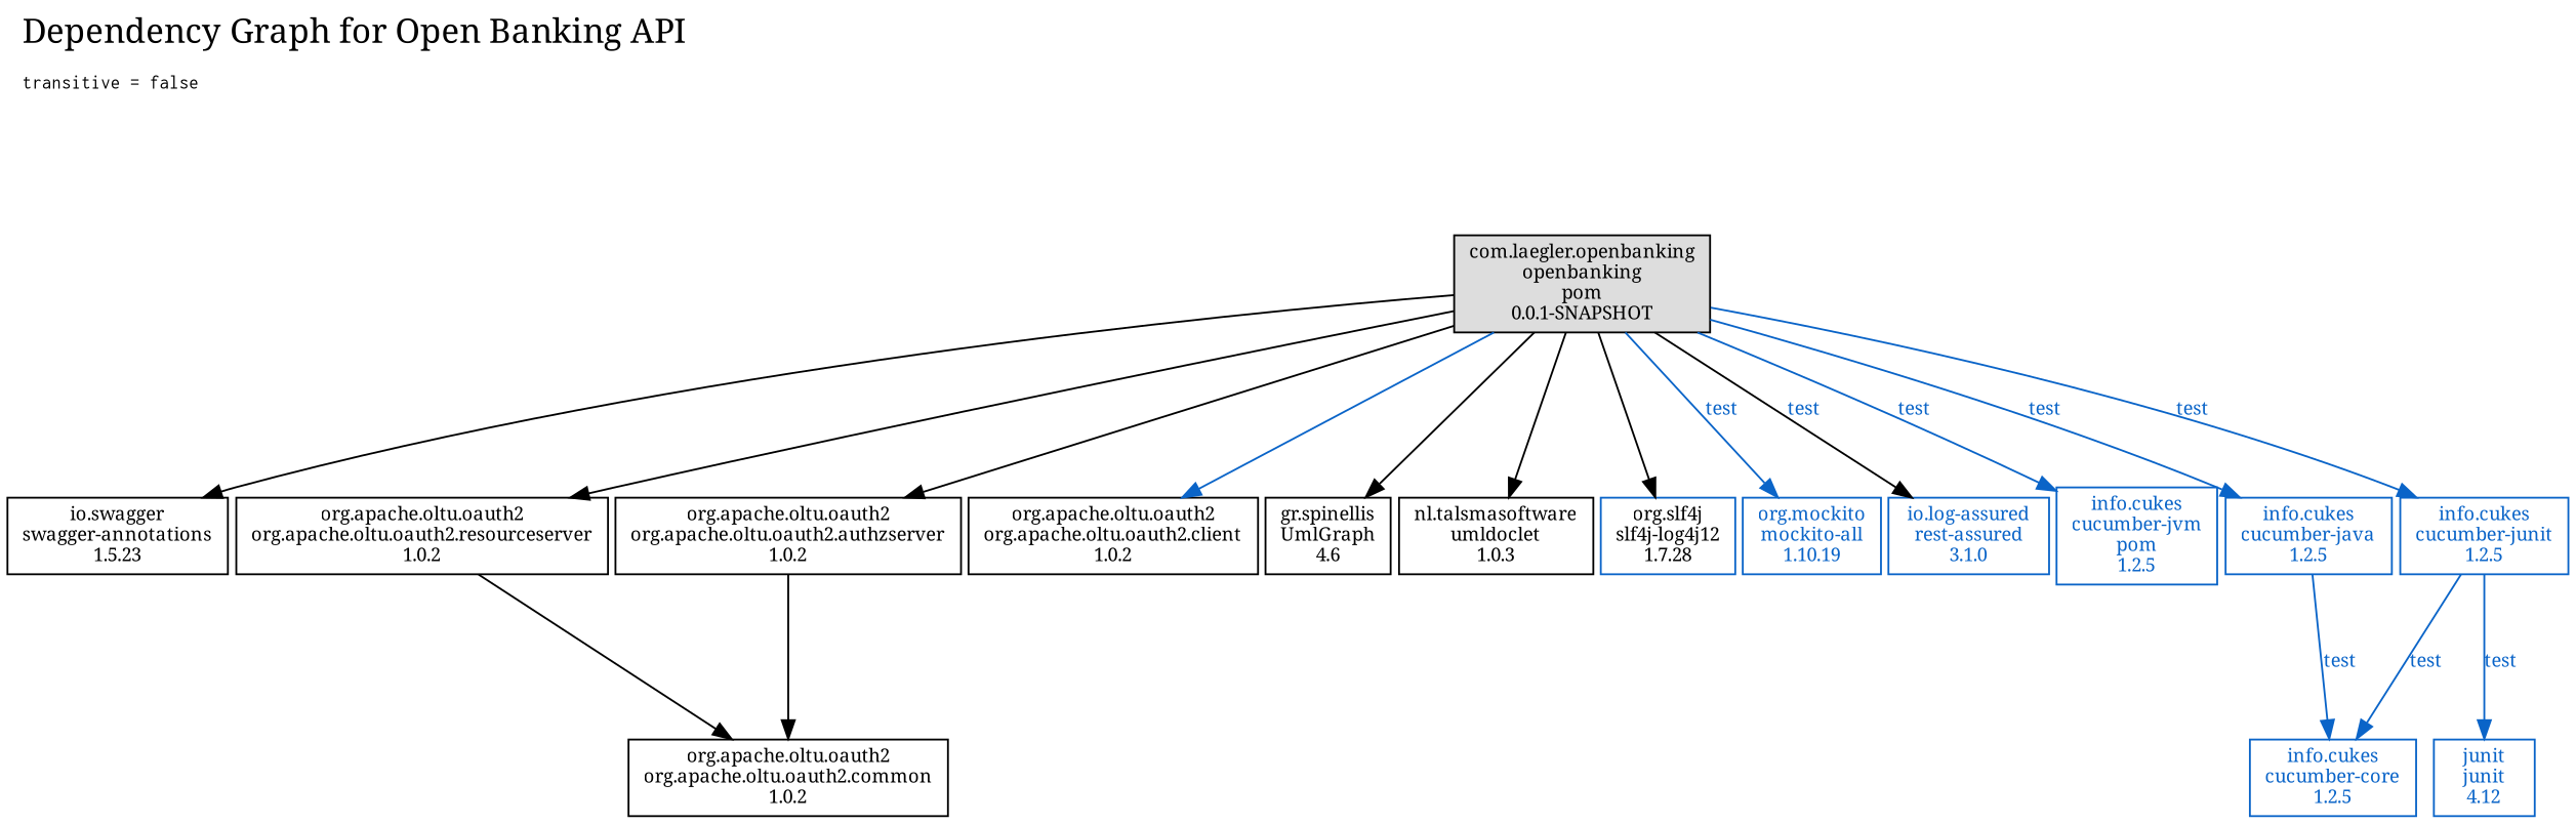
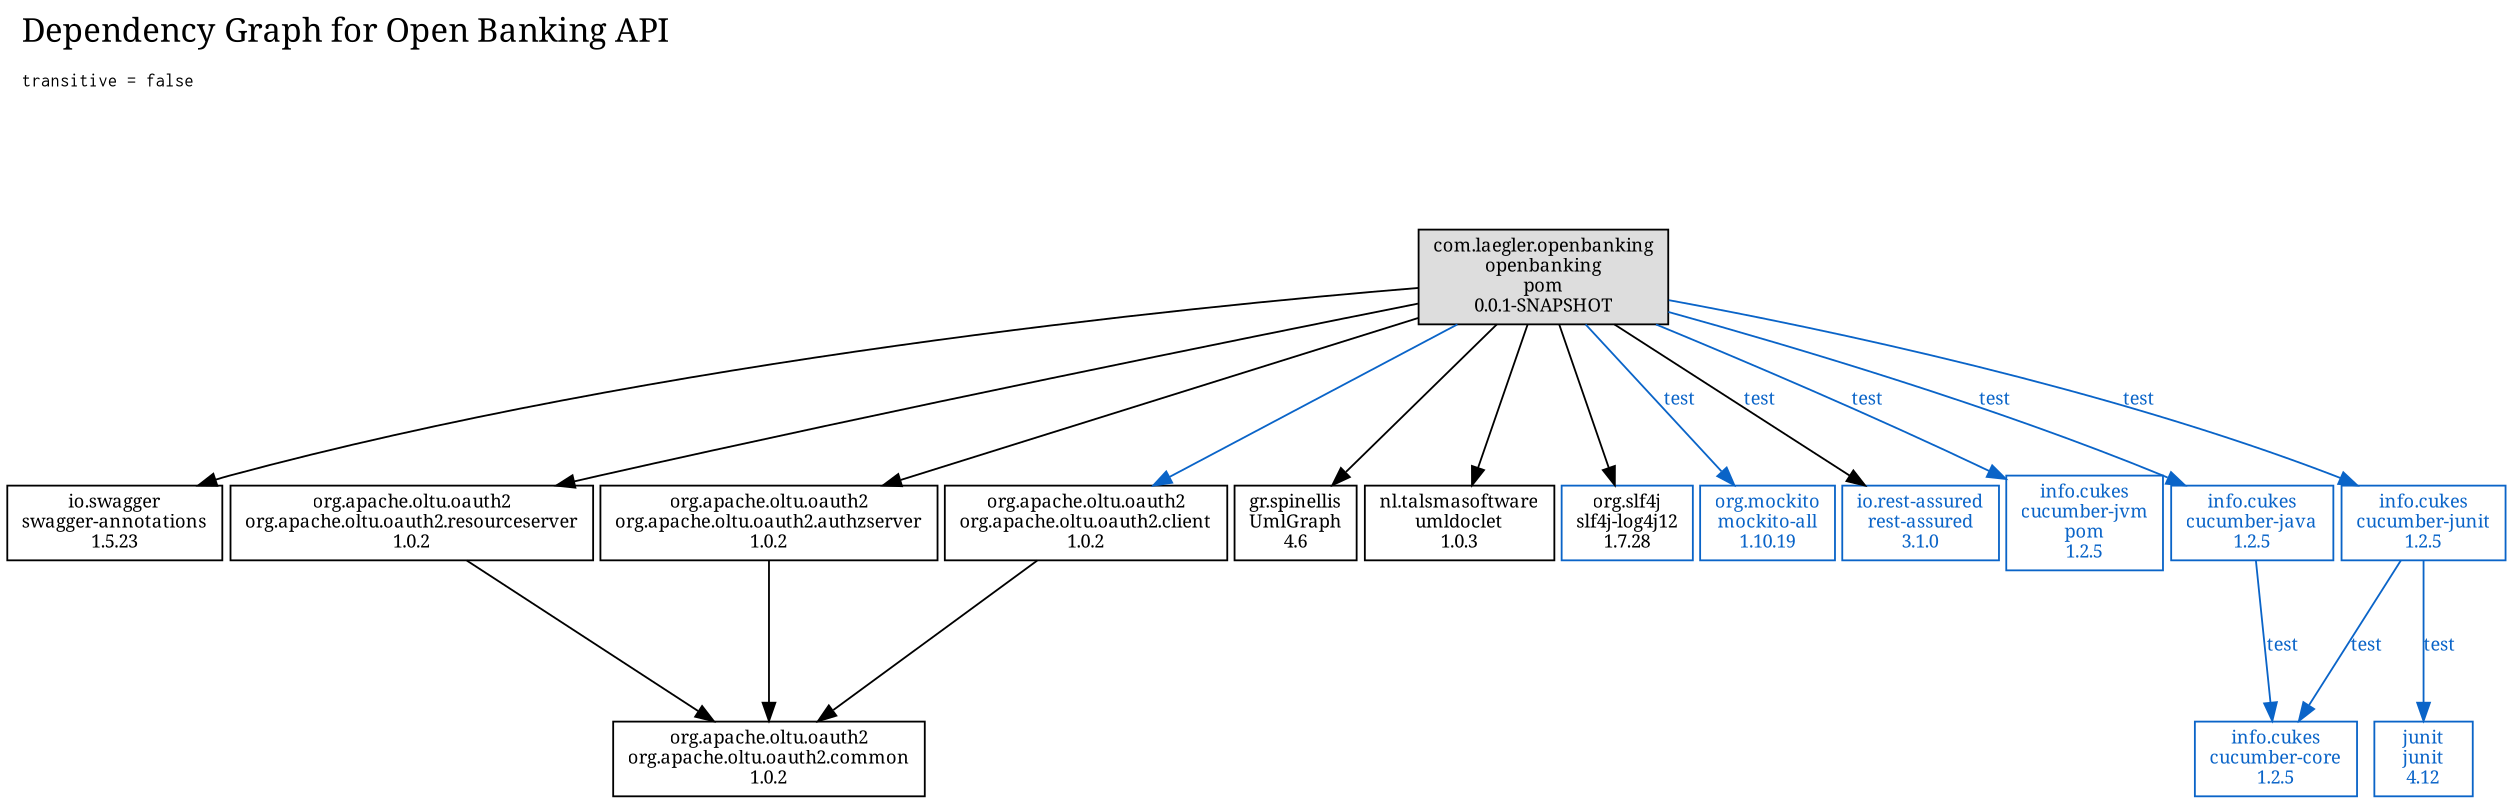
  digraph {
    fontname="Noto Serif"
    fontsize=18
    label=<<table border="0" cellpadding="0" cellspacing="0"><tr><td>Dependency Graph for Open Banking API</td></tr><tr><td><font color="black" face="Courier" point-size="10"> </font></td></tr><tr><td align="LEFT"><font color="black" face="Courier" point-size="10">transitive = false</font></td></tr><tr><td><font color="black" face="Courier" point-size="10"> </font></td></tr></table>>
    labeljust=l
    labelloc=t
    nodesep=.05
    rankdir=TB
    ranksep=1
    node [color=black fillcolor=white fontcolor=black fontname="Noto Serif" fontsize=10 shape=rectangle style="solid,filled"]
    edge [color=black fontcolor=black fontname="Noto Serif" fontsize=10 style=solid weight=1.0]
    n1 [fillcolor="#dddddd" label="com.laegler.openbanking\nopenbanking\npom\n0.0.1-SNAPSHOT"]
    n2 [label="io.swagger\nswagger-annotations\n1.5.23"]
    n3 [label="org.apache.oltu.oauth2\norg.apache.oltu.oauth2.resourceserver\n1.0.2"]
    n4 [label="org.apache.oltu.oauth2\norg.apache.oltu.oauth2.authzserver\n1.0.2"]
    n5 [label="org.apache.oltu.oauth2\norg.apache.oltu.oauth2.client\n1.0.2"]
    n6 [label="gr.spinellis\nUmlGraph\n4.6"]
    n7 [label="nl.talsmasoftware\numldoclet\n1.0.3"]
    n8 [color="#0A64C8" label="org.slf4j\nslf4j-log4j12\n1.7.28"]
    n9 [color="#0A64C8" fontcolor="#0A64C8" label="org.mockito\nmockito-all\n1.10.19"]
-   n10 [color="#0A64C8" fontcolor="#0A64C8" label="io.log-assured\nrest-assured\n3.1.0"]
+   n10 [color="#0A64C8" fontcolor="#0A64C8" label="io.rest-assured\nrest-assured\n3.1.0"]
    n11 [color="#0A64C8" fontcolor="#0A64C8" label="info.cukes\ncucumber-jvm\npom\n1.2.5"]
    n12 [color="#0A64C8" fontcolor="#0A64C8" label="info.cukes\ncucumber-java\n1.2.5"]
    n13 [color="#0A64C8" fontcolor="#0A64C8" label="info.cukes\ncucumber-junit\n1.2.5"]
    n14 [label="org.apache.oltu.oauth2\norg.apache.oltu.oauth2.common\n1.0.2"]
    n15 [color="#0A64C8" fontcolor="#0A64C8" label="info.cukes\ncucumber-core\n1.2.5"]
    n16 [color="#0A64C8" fontcolor="#0A64C8" label="junit\njunit\n4.12"]
    n1 -> n2
    n1 -> n3
    n1 -> n4
    n1 -> n5 [color="#0A64C8"]
    n1 -> n6
    n1 -> n7
    n1 -> n8
    n1 -> n9 [color="#0A64C8" fontcolor="#0A64C8" label=test]
    n1 -> n10 [fontcolor="#0A64C8" label=test]
    n1 -> n11 [color="#0A64C8" fontcolor="#0A64C8" label=test]
    n1 -> n12 [color="#0A64C8" fontcolor="#0A64C8" label=test]
    n1 -> n13 [color="#0A64C8" fontcolor="#0A64C8" label=test]
    n3 -> n14
    n4 -> n14
+   n5 -> n14
    n12 -> n15 [color="#0A64C8" fontcolor="#0A64C8" label=test]
    n13 -> n15 [color="#0A64C8" fontcolor="#0A64C8" label=test]
    n13 -> n16 [color="#0A64C8" fontcolor="#0A64C8" label=test]
  }
